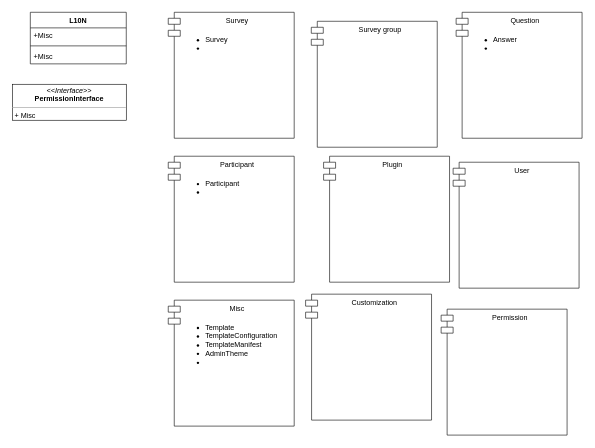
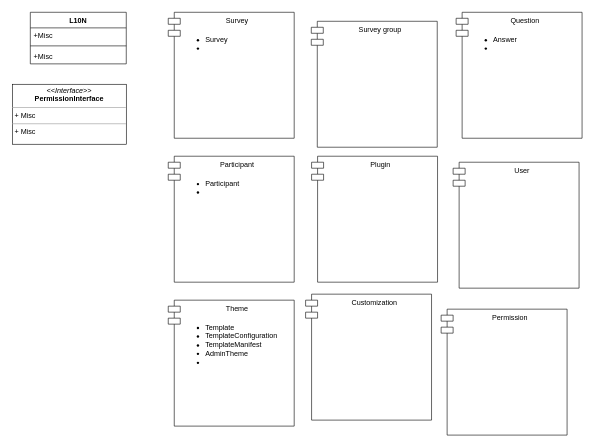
  <mxCell id="0" />
  <mxCell id="1" parent="0" />
  <mxCell id="2" value="Survey" style="shape=module;align=left;spacingLeft=20;align=center;verticalAlign=top;fillColor=none;" vertex="1" parent="1"><mxGeometry x="280" y="20" width="210" height="210" as="geometry" /></mxCell>
  <mxCell id="3" value="Survey group" style="shape=module;align=left;spacingLeft=20;align=center;verticalAlign=top;fillColor=none;" vertex="1" parent="1"><mxGeometry x="518.5" y="35" width="210" height="210" as="geometry" /></mxCell>
  <mxCell id="4" value="Question" style="shape=module;align=left;spacingLeft=20;align=center;verticalAlign=top;fillColor=none;" vertex="1" parent="1"><mxGeometry x="760" y="20" width="210" height="210" as="geometry" /></mxCell>
  <mxCell id="5" value="Participant" style="shape=module;align=left;spacingLeft=20;align=center;verticalAlign=top;fillColor=none;" vertex="1" parent="1"><mxGeometry x="280" y="260" width="210" height="210" as="geometry" /></mxCell>
- <mxCell id="6" value="Plugin" style="shape=module;align=left;spacingLeft=20;align=center;verticalAlign=top;fillColor=none;" vertex="1" parent="1"><mxGeometry x="539" y="260" width="210" height="210" as="geometry" /></mxCell>
+ <mxCell id="6" value="Plugin" style="shape=module;align=left;spacingLeft=20;align=center;verticalAlign=top;fillColor=none;" vertex="1" parent="1"><mxGeometry x="519" y="260" width="210" height="210" as="geometry" /></mxCell>
  <mxCell id="7" value="User" style="shape=module;align=left;spacingLeft=20;align=center;verticalAlign=top;fillColor=none;" vertex="1" parent="1"><mxGeometry x="755" y="270" width="210" height="210" as="geometry" /></mxCell>
- <mxCell id="8" value="Misc" style="shape=module;align=left;spacingLeft=20;align=center;verticalAlign=top;fillColor=none;" vertex="1" parent="1"><mxGeometry x="280" y="500" width="210" height="210" as="geometry" /></mxCell>
+ <mxCell id="8" value="Theme" style="shape=module;align=left;spacingLeft=20;align=center;verticalAlign=top;fillColor=none;" vertex="1" parent="1"><mxGeometry x="280" y="500" width="210" height="210" as="geometry" /></mxCell>
  <mxCell id="9" value="Customization" style="shape=module;align=left;spacingLeft=20;align=center;verticalAlign=top;fillColor=none;" vertex="1" parent="1"><mxGeometry x="509" y="490" width="210" height="210" as="geometry" /></mxCell>
  <mxCell id="10" value="Permission" style="shape=module;align=left;spacingLeft=20;align=center;verticalAlign=top;fillColor=none;" vertex="1" parent="1"><mxGeometry x="735" y="515" width="210" height="210" as="geometry" /></mxCell>
  <mxCell id="11" value="L10N" style="swimlane;fontStyle=1;align=center;verticalAlign=top;childLayout=stackLayout;horizontal=1;startSize=26;horizontalStack=0;resizeParent=1;resizeParentMax=0;resizeLast=0;collapsible=1;marginBottom=0;fillColor=none;" vertex="1" parent="1"><mxGeometry x="50" y="20" width="160" height="86" as="geometry" /></mxCell>
  <mxCell id="12" value="+Misc" style="text;strokeColor=none;fillColor=none;align=left;verticalAlign=top;spacingLeft=4;spacingRight=4;overflow=hidden;rotatable=0;points=[[0,0.5],[1,0.5]];portConstraint=eastwest;" vertex="1" parent="11"><mxGeometry y="26" width="160" height="26" as="geometry" /></mxCell>
  <mxCell id="13" value="" style="line;strokeWidth=1;fillColor=none;align=left;verticalAlign=middle;spacingTop=-1;spacingLeft=3;spacingRight=3;rotatable=0;labelPosition=right;points=[];portConstraint=eastwest;" vertex="1" parent="11"><mxGeometry y="52" width="160" height="8" as="geometry" /></mxCell>
  <mxCell id="14" value="+Misc" style="text;strokeColor=none;fillColor=none;align=left;verticalAlign=top;spacingLeft=4;spacingRight=4;overflow=hidden;rotatable=0;points=[[0,0.5],[1,0.5]];portConstraint=eastwest;" vertex="1" parent="11"><mxGeometry y="60" width="160" height="26" as="geometry" /></mxCell>
- <mxCell id="15" value="&lt;p style=&quot;margin: 0px ; margin-top: 4px ; text-align: center&quot;&gt;&lt;i&gt;&amp;lt;&amp;lt;Interface&amp;gt;&amp;gt;&lt;/i&gt;&lt;br&gt;&lt;b&gt;PermissionInterface&lt;/b&gt;&lt;/p&gt;&lt;hr size=&quot;1&quot;&gt;&lt;p style=&quot;margin: 0px ; margin-left: 4px&quot;&gt;+ Misc&lt;br&gt;&lt;/p&gt;&lt;hr size=&quot;1&quot;&gt;&lt;p style=&quot;margin: 0px ; margin-left: 4px&quot;&gt;+ Misc&lt;br&gt;&lt;/p&gt;" style="verticalAlign=top;align=left;overflow=fill;fontSize=12;fontFamily=Helvetica;html=1;fillColor=none;" vertex="1" parent="1"><mxGeometry x="20" y="140" width="190" height="60" as="geometry" /></mxCell>
+ <mxCell id="15" value="&lt;p style=&quot;margin: 0px ; margin-top: 4px ; text-align: center&quot;&gt;&lt;i&gt;&amp;lt;&amp;lt;Interface&amp;gt;&amp;gt;&lt;/i&gt;&lt;br&gt;&lt;b&gt;PermissionInterface&lt;/b&gt;&lt;/p&gt;&lt;hr size=&quot;1&quot;&gt;&lt;p style=&quot;margin: 0px ; margin-left: 4px&quot;&gt;+ Misc&lt;br&gt;&lt;/p&gt;&lt;hr size=&quot;1&quot;&gt;&lt;p style=&quot;margin: 0px ; margin-left: 4px&quot;&gt;+ Misc&lt;br&gt;&lt;/p&gt;" style="verticalAlign=top;align=left;overflow=fill;fontSize=12;fontFamily=Helvetica;html=1;fillColor=none;" vertex="1" parent="1"><mxGeometry x="20" y="140" width="190" height="100" as="geometry" /></mxCell>
  <mxCell id="16" value="&lt;ul&gt;&lt;li&gt;Participant&lt;/li&gt;&lt;li&gt;&lt;br&gt;&lt;/li&gt;&lt;/ul&gt;" style="text;html=1;strokeColor=none;fillColor=none;align=left;verticalAlign=top;whiteSpace=wrap;rounded=0;" vertex="1" parent="1"><mxGeometry x="300" y="280" width="120" height="120" as="geometry" /></mxCell>
  <mxCell id="17" value="&lt;ul&gt;&lt;li&gt;Survey&lt;br&gt;&lt;/li&gt;&lt;li&gt;&lt;br&gt;&lt;/li&gt;&lt;/ul&gt;" style="text;html=1;strokeColor=none;fillColor=none;align=left;verticalAlign=top;whiteSpace=wrap;rounded=0;" vertex="1" parent="1"><mxGeometry x="300" y="40" width="120" height="120" as="geometry" /></mxCell>
  <mxCell id="18" value="&lt;ul&gt;&lt;li&gt;Template&lt;br&gt;&lt;/li&gt;&lt;li&gt;TemplateConfiguration&lt;/li&gt;&lt;li&gt;TemplateManifest&lt;/li&gt;&lt;li&gt;AdminTheme&lt;/li&gt;&lt;li&gt;&lt;br&gt;&lt;/li&gt;&lt;/ul&gt;" style="text;html=1;strokeColor=none;fillColor=none;align=left;verticalAlign=top;whiteSpace=wrap;rounded=0;" vertex="1" parent="1"><mxGeometry x="300" y="520" width="120" height="120" as="geometry" /></mxCell>
  <mxCell id="19" value="&lt;ul&gt;&lt;li&gt;Answer&lt;br&gt;&lt;/li&gt;&lt;li&gt;&lt;br&gt;&lt;/li&gt;&lt;/ul&gt;" style="text;html=1;strokeColor=none;fillColor=none;align=left;verticalAlign=top;whiteSpace=wrap;rounded=0;" vertex="1" parent="1"><mxGeometry x="780" y="40" width="120" height="120" as="geometry" /></mxCell>
